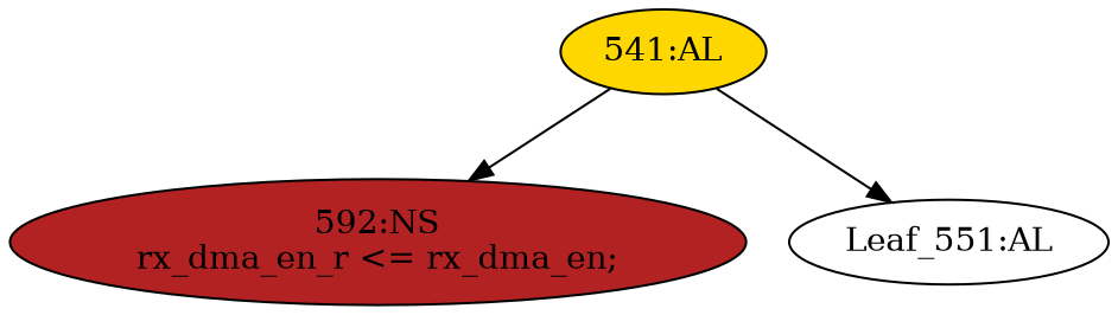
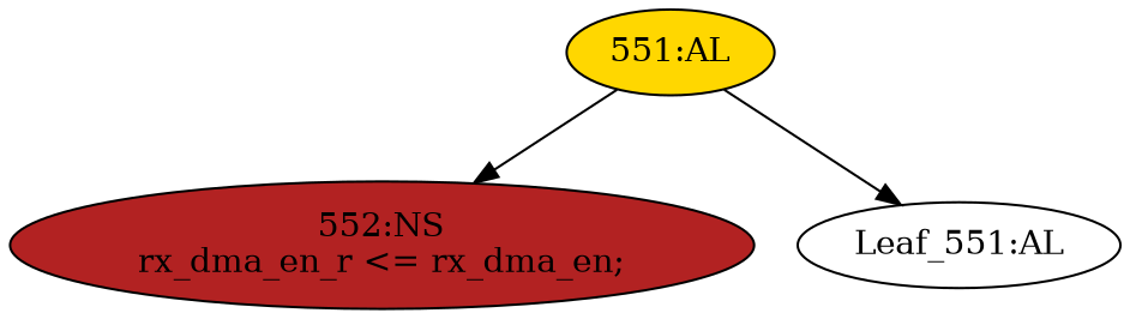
  strict digraph {
    node [style=filled]
    edge [cond="[]" lineno=None]
-   n1 [ast="<pyverilog.vparser.ast.NonblockingSubstitution object at 0x7fa020e95d50>" fillcolor=firebrick label="592:NS\nrx_dma_en_r <= rx_dma_en;" statements="[<pyverilog.vparser.ast.NonblockingSubstitution object at 0x7fa020e95d50>]" typ=NonblockingSubstitution]
+   n1 [ast="<pyverilog.vparser.ast.NonblockingSubstitution object at 0x7fa020e95d50>" fillcolor=firebrick label="552:NS\nrx_dma_en_r <= rx_dma_en;" statements="[<pyverilog.vparser.ast.NonblockingSubstitution object at 0x7fa020e95d50>]" typ=NonblockingSubstitution]
    n2 [def_var="['rx_dma_en_r']" label="Leaf_551:AL" style=""]
-   n3 [ast="<pyverilog.vparser.ast.Always object at 0x7fa020e95f10>" clk_sens=True fillcolor=gold label="541:AL" sens="['clk']" statements="[]" typ=Always use_var="['rx_dma_en']"]
+   n3 [ast="<pyverilog.vparser.ast.Always object at 0x7fa020e95f10>" clk_sens=True fillcolor=gold label="551:AL" sens="['clk']" statements="[]" typ=Always use_var="['rx_dma_en']"]
    n3 -> n1
    n3 -> n2
  }
